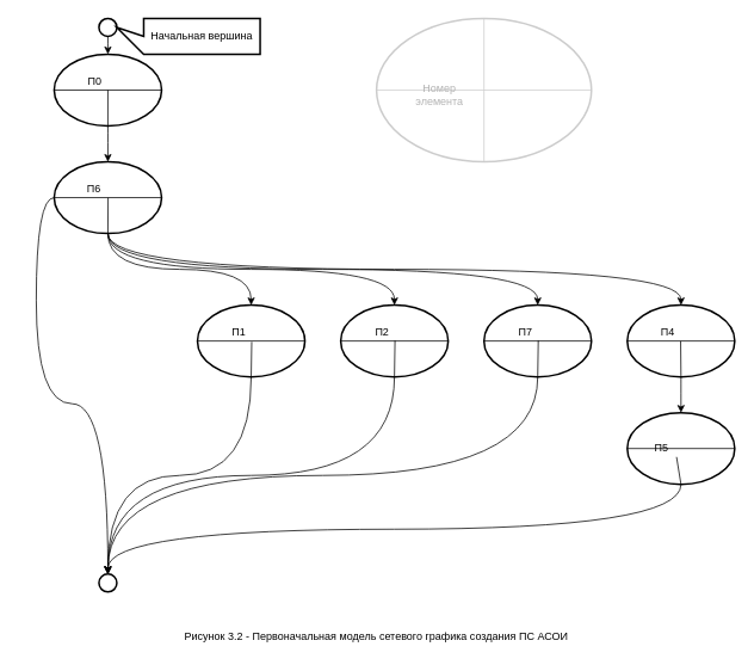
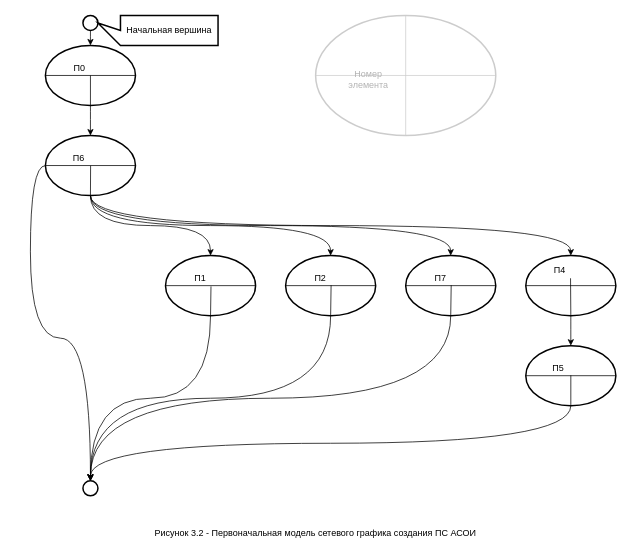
  <mxCell id="0" />
  <mxCell id="1" parent="0" />
  <mxCell id="2" style="edgeStyle=orthogonalEdgeStyle;curved=1;rounded=0;orthogonalLoop=1;jettySize=auto;html=1;exitX=0.5;exitY=1;exitDx=0;exitDy=0;entryX=0.5;entryY=0;entryDx=0;entryDy=0;endArrow=classic;endFill=1;" parent="1" source="7" target="15" edge="1"><mxGeometry relative="1" as="geometry" /></mxCell>
  <mxCell id="3" style="edgeStyle=orthogonalEdgeStyle;curved=1;rounded=0;orthogonalLoop=1;jettySize=auto;html=1;exitX=0.5;exitY=1;exitDx=0;exitDy=0;endArrow=classic;endFill=1;" parent="1" source="7" target="23" edge="1"><mxGeometry relative="1" as="geometry" /></mxCell>
  <mxCell id="4" style="edgeStyle=orthogonalEdgeStyle;curved=1;rounded=0;orthogonalLoop=1;jettySize=auto;html=1;exitX=0.5;exitY=1;exitDx=0;exitDy=0;entryX=0.5;entryY=0;entryDx=0;entryDy=0;endArrow=classic;endFill=1;" parent="1" source="7" target="27" edge="1"><mxGeometry relative="1" as="geometry" /></mxCell>
  <mxCell id="5" style="edgeStyle=orthogonalEdgeStyle;curved=1;rounded=0;orthogonalLoop=1;jettySize=auto;html=1;exitX=0.5;exitY=1;exitDx=0;exitDy=0;entryX=0.5;entryY=0;entryDx=0;entryDy=0;endArrow=classic;endFill=1;" parent="1" source="7" target="19" edge="1"><mxGeometry relative="1" as="geometry" /></mxCell>
  <mxCell id="6" style="edgeStyle=orthogonalEdgeStyle;curved=1;rounded=0;orthogonalLoop=1;jettySize=auto;html=1;exitX=0;exitY=0.5;exitDx=0;exitDy=0;entryX=0.5;entryY=0;entryDx=0;entryDy=0;endArrow=classic;endFill=1;" parent="1" source="7" target="36" edge="1"><mxGeometry relative="1" as="geometry" /></mxCell>
  <mxCell id="7" value="" style="ellipse;whiteSpace=wrap;html=1;strokeWidth=2;" parent="1" vertex="1"><mxGeometry x="60" y="180" width="120" height="80" as="geometry" /></mxCell>
  <mxCell id="8" style="rounded=0;orthogonalLoop=1;jettySize=auto;html=1;exitX=0;exitY=0.5;exitDx=0;exitDy=0;entryX=1;entryY=0.5;entryDx=0;entryDy=0;endArrow=none;endFill=0;" parent="1" source="7" target="7" edge="1"><mxGeometry relative="1" as="geometry" /></mxCell>
  <mxCell id="9" style="edgeStyle=none;rounded=0;orthogonalLoop=1;jettySize=auto;html=1;exitX=1.04;exitY=1.01;exitDx=0;exitDy=0;entryX=0.5;entryY=1;entryDx=0;entryDy=0;endArrow=none;endFill=0;exitPerimeter=0;" parent="1" source="39" target="7" edge="1"><mxGeometry relative="1" as="geometry" /></mxCell>
  <mxCell id="10" style="edgeStyle=orthogonalEdgeStyle;curved=1;rounded=0;orthogonalLoop=1;jettySize=auto;html=1;exitX=0.5;exitY=1;exitDx=0;exitDy=0;entryX=0.5;entryY=0;entryDx=0;entryDy=0;endArrow=classic;endFill=1;" parent="1" source="11" target="7" edge="1"><mxGeometry relative="1" as="geometry" /></mxCell>
  <mxCell id="11" value="" style="ellipse;whiteSpace=wrap;html=1;strokeWidth=2;" parent="1" vertex="1"><mxGeometry x="60" y="60" width="120" height="80" as="geometry" /></mxCell>
  <mxCell id="12" style="rounded=0;orthogonalLoop=1;jettySize=auto;html=1;exitX=0;exitY=0.5;exitDx=0;exitDy=0;entryX=1;entryY=0.5;entryDx=0;entryDy=0;endArrow=none;endFill=0;" parent="1" source="11" target="11" edge="1"><mxGeometry relative="1" as="geometry" /></mxCell>
  <mxCell id="13" style="edgeStyle=none;rounded=0;orthogonalLoop=1;jettySize=auto;html=1;entryX=0.5;entryY=1;entryDx=0;entryDy=0;endArrow=none;endFill=0;" parent="1" target="11" edge="1"><mxGeometry relative="1" as="geometry"><mxPoint x="120" y="100" as="sourcePoint" /></mxGeometry></mxCell>
  <mxCell id="14" style="edgeStyle=orthogonalEdgeStyle;curved=1;rounded=0;orthogonalLoop=1;jettySize=auto;html=1;exitX=0.5;exitY=1;exitDx=0;exitDy=0;entryX=0.5;entryY=0;entryDx=0;entryDy=0;endArrow=classic;endFill=1;" parent="1" source="15" target="36" edge="1"><mxGeometry relative="1" as="geometry" /></mxCell>
  <mxCell id="15" value="" style="ellipse;whiteSpace=wrap;html=1;strokeWidth=2;" parent="1" vertex="1"><mxGeometry x="220" y="340" width="120" height="80" as="geometry" /></mxCell>
  <mxCell id="16" style="rounded=0;orthogonalLoop=1;jettySize=auto;html=1;exitX=0;exitY=0.5;exitDx=0;exitDy=0;entryX=1;entryY=0.5;entryDx=0;entryDy=0;endArrow=none;endFill=0;" parent="1" source="15" target="15" edge="1"><mxGeometry relative="1" as="geometry" /></mxCell>
  <mxCell id="17" style="edgeStyle=none;rounded=0;orthogonalLoop=1;jettySize=auto;html=1;exitX=0.987;exitY=1.05;exitDx=0;exitDy=0;entryX=0.5;entryY=1;entryDx=0;entryDy=0;endArrow=none;endFill=0;exitPerimeter=0;" parent="1" source="40" target="15" edge="1"><mxGeometry relative="1" as="geometry" /></mxCell>
  <mxCell id="18" style="edgeStyle=orthogonalEdgeStyle;curved=1;rounded=0;orthogonalLoop=1;jettySize=auto;html=1;exitX=0.5;exitY=1;exitDx=0;exitDy=0;entryX=0.5;entryY=0;entryDx=0;entryDy=0;endArrow=classic;endFill=1;" parent="1" source="19" target="36" edge="1"><mxGeometry relative="1" as="geometry" /></mxCell>
  <mxCell id="19" value="" style="ellipse;whiteSpace=wrap;html=1;strokeWidth=2;" parent="1" vertex="1"><mxGeometry x="380" y="340" width="120" height="80" as="geometry" /></mxCell>
  <mxCell id="20" style="rounded=0;orthogonalLoop=1;jettySize=auto;html=1;exitX=0;exitY=0.5;exitDx=0;exitDy=0;entryX=1;entryY=0.5;entryDx=0;entryDy=0;endArrow=none;endFill=0;" parent="1" source="19" target="19" edge="1"><mxGeometry relative="1" as="geometry" /></mxCell>
  <mxCell id="21" style="edgeStyle=none;rounded=0;orthogonalLoop=1;jettySize=auto;html=1;exitX=0.987;exitY=0.97;exitDx=0;exitDy=0;entryX=0.5;entryY=1;entryDx=0;entryDy=0;endArrow=none;endFill=0;exitPerimeter=0;" parent="1" source="41" target="19" edge="1"><mxGeometry relative="1" as="geometry" /></mxCell>
  <mxCell id="22" style="edgeStyle=orthogonalEdgeStyle;curved=1;rounded=0;orthogonalLoop=1;jettySize=auto;html=1;exitX=0.5;exitY=1;exitDx=0;exitDy=0;entryX=0.5;entryY=0;entryDx=0;entryDy=0;endArrow=classic;endFill=1;" parent="1" source="23" target="36" edge="1"><mxGeometry relative="1" as="geometry" /></mxCell>
  <mxCell id="23" value="" style="ellipse;whiteSpace=wrap;html=1;strokeWidth=2;" parent="1" vertex="1"><mxGeometry x="540" y="340" width="120" height="80" as="geometry" /></mxCell>
  <mxCell id="24" style="rounded=0;orthogonalLoop=1;jettySize=auto;html=1;exitX=0;exitY=0.5;exitDx=0;exitDy=0;entryX=1;entryY=0.5;entryDx=0;entryDy=0;endArrow=none;endFill=0;" parent="1" source="23" target="23" edge="1"><mxGeometry relative="1" as="geometry" /></mxCell>
  <mxCell id="25" style="edgeStyle=none;rounded=0;orthogonalLoop=1;jettySize=auto;html=1;exitX=0.987;exitY=0.97;exitDx=0;exitDy=0;entryX=0.5;entryY=1;entryDx=0;entryDy=0;endArrow=none;endFill=0;exitPerimeter=0;" parent="1" source="42" target="23" edge="1"><mxGeometry relative="1" as="geometry" /></mxCell>
  <mxCell id="26" style="edgeStyle=orthogonalEdgeStyle;curved=1;rounded=0;orthogonalLoop=1;jettySize=auto;html=1;exitX=0.5;exitY=1;exitDx=0;exitDy=0;entryX=0.5;entryY=0;entryDx=0;entryDy=0;endArrow=classic;endFill=1;" parent="1" source="27" target="31" edge="1"><mxGeometry relative="1" as="geometry" /></mxCell>
  <mxCell id="27" value="" style="ellipse;whiteSpace=wrap;html=1;strokeWidth=2;" parent="1" vertex="1"><mxGeometry x="700" y="340" width="120" height="80" as="geometry" /></mxCell>
  <mxCell id="28" style="rounded=0;orthogonalLoop=1;jettySize=auto;html=1;exitX=0;exitY=0.5;exitDx=0;exitDy=0;entryX=1;entryY=0.5;entryDx=0;entryDy=0;endArrow=none;endFill=0;" parent="1" source="27" target="27" edge="1"><mxGeometry relative="1" as="geometry" /></mxCell>
  <mxCell id="29" style="edgeStyle=none;rounded=0;orthogonalLoop=1;jettySize=auto;html=1;exitX=0.987;exitY=1.01;exitDx=0;exitDy=0;entryX=0.5;entryY=1;entryDx=0;entryDy=0;endArrow=none;endFill=0;exitPerimeter=0;" parent="1" source="43" target="27" edge="1"><mxGeometry relative="1" as="geometry" /></mxCell>
  <mxCell id="30" style="edgeStyle=orthogonalEdgeStyle;curved=1;rounded=0;orthogonalLoop=1;jettySize=auto;html=1;exitX=0.5;exitY=1;exitDx=0;exitDy=0;entryX=0.5;entryY=0;entryDx=0;entryDy=0;endArrow=classic;endFill=1;" parent="1" source="31" target="36" edge="1"><mxGeometry relative="1" as="geometry" /></mxCell>
  <mxCell id="31" value="" style="ellipse;whiteSpace=wrap;html=1;strokeWidth=2;" parent="1" vertex="1"><mxGeometry x="700" y="460" width="120" height="80" as="geometry" /></mxCell>
  <mxCell id="32" style="rounded=0;orthogonalLoop=1;jettySize=auto;html=1;exitX=0;exitY=0.5;exitDx=0;exitDy=0;entryX=1;entryY=0.5;entryDx=0;entryDy=0;endArrow=none;endFill=0;" parent="1" source="31" target="31" edge="1"><mxGeometry relative="1" as="geometry" /></mxCell>
  <mxCell id="33" style="edgeStyle=none;rounded=0;orthogonalLoop=1;jettySize=auto;html=1;exitX=1.067;exitY=0.97;exitDx=0;exitDy=0;entryX=0.5;entryY=1;entryDx=0;entryDy=0;endArrow=none;endFill=0;exitPerimeter=0;" parent="1" source="44" target="31" edge="1"><mxGeometry relative="1" as="geometry" /></mxCell>
  <mxCell id="34" style="edgeStyle=orthogonalEdgeStyle;curved=1;rounded=0;orthogonalLoop=1;jettySize=auto;html=1;exitX=0.5;exitY=1;exitDx=0;exitDy=0;endArrow=classic;endFill=1;" parent="1" source="35" edge="1"><mxGeometry relative="1" as="geometry"><mxPoint x="120" y="60" as="targetPoint" /></mxGeometry></mxCell>
  <mxCell id="35" value="" style="ellipse;whiteSpace=wrap;html=1;aspect=fixed;strokeWidth=2;" parent="1" vertex="1"><mxGeometry x="110" y="20" width="20" height="20" as="geometry" /></mxCell>
  <mxCell id="36" value="" style="ellipse;whiteSpace=wrap;html=1;aspect=fixed;strokeWidth=2;" parent="1" vertex="1"><mxGeometry x="110" y="640" width="20" height="20" as="geometry" /></mxCell>
  <mxCell id="37" value="Начальная вершина" style="shape=callout;whiteSpace=wrap;html=1;perimeter=calloutPerimeter;strokeWidth=2;direction=south;position2=0.25;" parent="1" vertex="1"><mxGeometry x="130" y="20" width="160" height="40" as="geometry" /></mxCell>
  <mxCell id="38" value="П0" style="text;html=1;align=center;verticalAlign=middle;resizable=0;points=[];autosize=1;strokeColor=none;fillColor=none;" parent="1" vertex="1"><mxGeometry x="90" y="80" width="30" height="20" as="geometry" /></mxCell>
  <mxCell id="39" value="П6" style="text;html=1;align=center;verticalAlign=middle;resizable=0;points=[];autosize=1;strokeColor=none;fillColor=none;" parent="1" vertex="1"><mxGeometry x="89" y="200" width="30" height="20" as="geometry" /></mxCell>
  <mxCell id="40" value="П1" style="text;html=1;align=center;verticalAlign=middle;resizable=0;points=[];autosize=1;strokeColor=none;fillColor=none;" parent="1" vertex="1"><mxGeometry x="251" y="360" width="30" height="20" as="geometry" /></mxCell>
  <mxCell id="41" value="П2" style="text;html=1;align=center;verticalAlign=middle;resizable=0;points=[];autosize=1;strokeColor=none;fillColor=none;" parent="1" vertex="1"><mxGeometry x="411" y="360" width="30" height="20" as="geometry" /></mxCell>
  <mxCell id="42" value="П7" style="text;html=1;align=center;verticalAlign=middle;resizable=0;points=[];autosize=1;strokeColor=none;fillColor=none;" parent="1" vertex="1"><mxGeometry x="571" y="360" width="30" height="20" as="geometry" /></mxCell>
- <mxCell id="43" value="П4" style="text;html=1;align=center;verticalAlign=middle;resizable=0;points=[];autosize=1;strokeColor=none;fillColor=none;" parent="1" vertex="1"><mxGeometry x="730" y="360" width="30" height="20" as="geometry" /></mxCell>
- <mxCell id="44" value="П5" style="text;html=1;align=center;verticalAlign=middle;resizable=0;points=[];autosize=1;strokeColor=none;fillColor=none;" parent="1" vertex="1"><mxGeometry x="723" y="490" width="30" height="20" as="geometry" /></mxCell>
+ <mxCell id="43" value="П4" style="text;html=1;align=center;verticalAlign=middle;resizable=0;points=[];autosize=1;strokeColor=none;fillColor=none;" parent="1" vertex="1"><mxGeometry x="730" y="350" width="30" height="20" as="geometry" /></mxCell>
+ <mxCell id="44" value="П5" style="text;html=1;align=center;verticalAlign=middle;resizable=0;points=[];autosize=1;strokeColor=none;fillColor=none;" parent="1" vertex="1"><mxGeometry x="728" y="480" width="30" height="20" as="geometry" /></mxCell>
  <mxCell id="45" value="Рисунок 3.2 - Первоначальная модель сетевого графика создания ПС АСОИ" style="rounded=0;whiteSpace=wrap;html=1;strokeWidth=2;fillColor=none;strokeColor=none;" parent="1" vertex="1"><mxGeometry x="20" y="700" width="800" height="20" as="geometry" /></mxCell>
  <mxCell id="46" value="" style="ellipse;whiteSpace=wrap;html=1;strokeWidth=2;strokeColor=#CCCCCC;fontColor=#B3B3B3;" vertex="1" parent="1"><mxGeometry x="420" y="20" width="240" height="160" as="geometry" /></mxCell>
  <mxCell id="47" style="edgeStyle=none;rounded=0;orthogonalLoop=1;jettySize=auto;html=1;exitX=0.5;exitY=0;exitDx=0;exitDy=0;entryX=0.5;entryY=1;entryDx=0;entryDy=0;endArrow=none;endFill=0;strokeColor=#CCCCCC;fontColor=#B3B3B3;" edge="1" parent="1" source="46" target="46"><mxGeometry relative="1" as="geometry" /></mxCell>
  <mxCell id="48" style="rounded=0;orthogonalLoop=1;jettySize=auto;html=1;exitX=0;exitY=0.5;exitDx=0;exitDy=0;entryX=1;entryY=0.5;entryDx=0;entryDy=0;endArrow=none;endFill=0;strokeColor=#CCCCCC;fontColor=#B3B3B3;" edge="1" parent="1" source="46" target="46"><mxGeometry relative="1" as="geometry" /></mxCell>
  <mxCell id="49" value="Номер&lt;br&gt;элемента" style="text;align=center;verticalAlign=middle;resizable=0;points=[];autosize=1;strokeColor=none;fillColor=none;fontColor=#B3B3B3;html=1;" vertex="1" parent="1"><mxGeometry x="455" y="90" width="70" height="30" as="geometry" /></mxCell>
